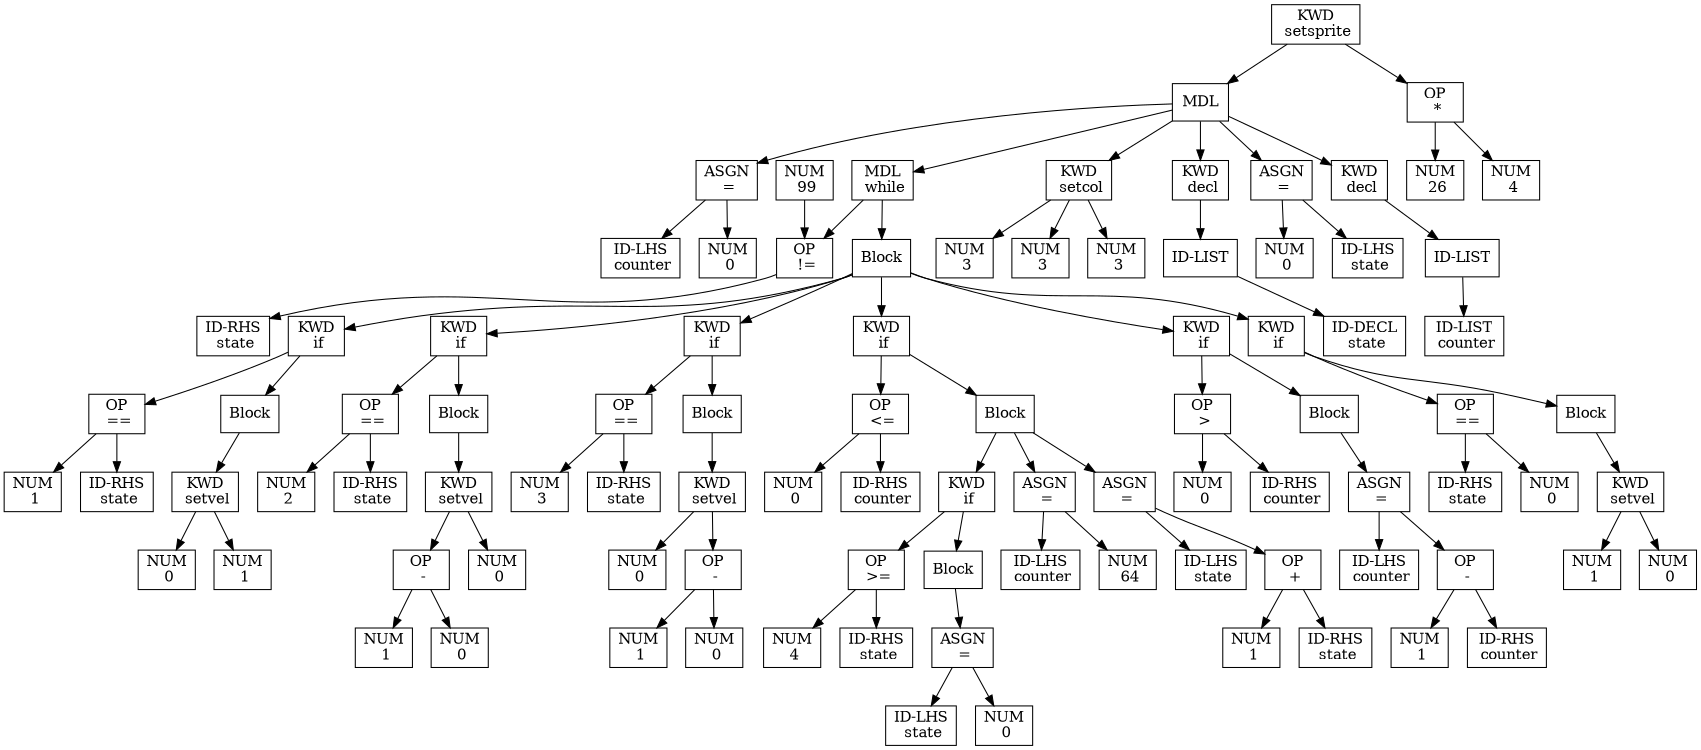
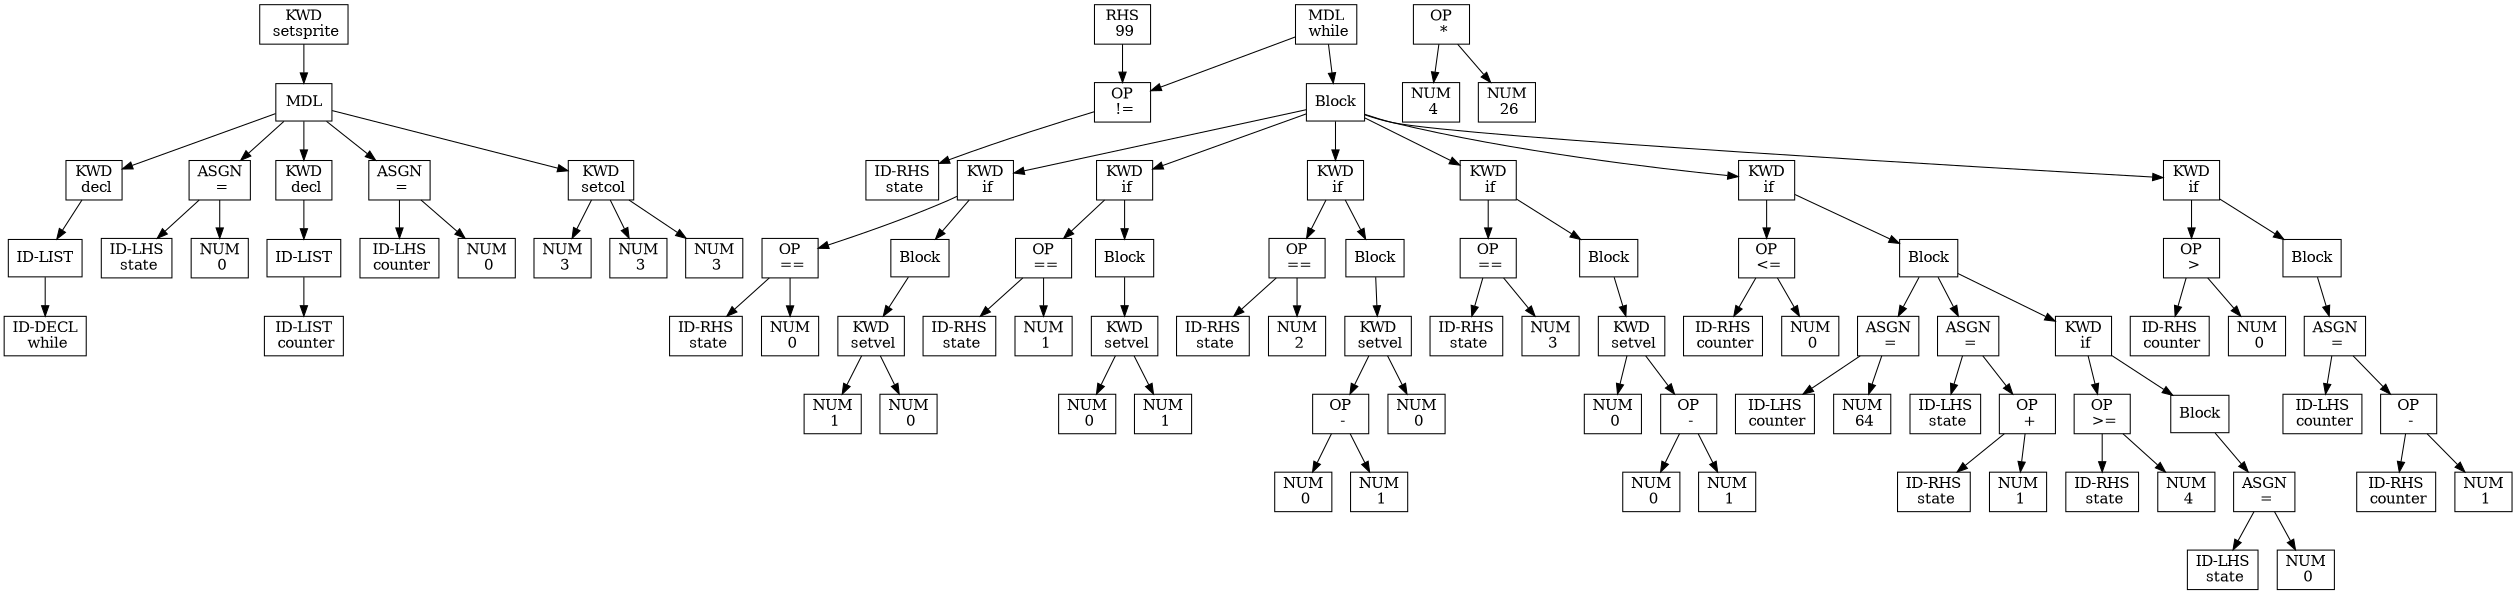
  digraph {
    node [shape=record]
    n1 [label="MDL\n " uuid="a3a4155b-bbeb-4bc4-8eb9-001410db3bc4"]
    n2 [label="KWD\n decl" uuid="4d6a985f-d227-4a34-b58f-37a289695b80"]
    n3 [label="ASGN\n =" uuid="ab95aa07-bf0a-4d30-8251-1affcc6522fc"]
    n4 [label="KWD\n decl" uuid="812e41ed-1bbc-429e-84a3-b668cb4c7c76"]
    n5 [label="ASGN\n =" uuid="2593fd8f-c93d-491d-8678-4ea9fc0b27cc"]
    n6 [label="KWD\n setcol" uuid="b671a51f-a16e-4542-b3f4-a3bc7751b113"]
    n7 [label="MDL\n while" uuid="a52610de-3675-4e8f-b371-c5bbdd87fa99"]
    n8 [label="ID-LIST\n " uuid="967cce8c-e83f-4cfc-b557-5db32b6820de"]
    n9 [label="ID-LHS\n state" uuid="ca5f2e86-373b-4954-9287-553b3b6abf8c"]
    n10 [label="NUM\n 0" uuid="1f2fbc1c-37a2-4eee-a3f2-8f358321abbf"]
    n11 [label="ID-LIST\n " uuid="8d6db49a-d2be-46cd-815d-5320dfbce3a9"]
    n12 [label="ID-LHS\n counter" uuid="1e1f23c4-f04c-4617-84cb-9317501d0d23"]
    n13 [label="NUM\n 0" uuid="d41505d9-be9c-46c0-b2dd-0c0a9117ca98"]
    n14 [label="KWD\n setsprite" uuid="c418fe80-a65c-454b-8610-a44e45e0c058"]
    n15 [label="OP\n *" uuid="731e3db3-a787-4b45-9001-2b6322d14c4b"]
    n16 [label="NUM\n 3" uuid="979b79a0-87f5-44d2-a021-831310304a7e"]
    n17 [label="NUM\n 3" uuid="7ccb3c57-d37e-4c92-aaa0-3ecba2462b4b"]
    n18 [label="NUM\n 3" uuid="83e0d476-3b35-4b5e-951f-d1a5f777cceb"]
    n19 [label="OP\n !=" uuid="9f278964-40d9-4b38-aa34-7b1d5d608f9d"]
    n20 [label="Block\n " uuid="dc2f584f-03fe-44ac-8d24-5658804fa97e"]
-   n21 [label="ID-DECL\n state" uuid="7b9bea07-f0d0-4098-b497-31f8a9a14727"]
+   n21 [label="ID-DECL\n while" uuid="7b9bea07-f0d0-4098-b497-31f8a9a14727"]
    n22 [label="ID-LIST\n counter" uuid="8fe3fa3c-ec2b-4f2f-91da-7b43883b424b"]
    n23 [label="NUM\n 4" uuid="c2032cc8-307d-4078-9276-79be78cab81c"]
    n24 [label="NUM\n 26" uuid="ddc4dfc7-393d-4886-89d4-55f79b7d0557"]
    n25 [label="ID-RHS\n state" uuid="b26ceae5-bb03-4829-a8a5-90c4782e95a6"]
    n26 [label="KWD\n if" uuid="475cfdd6-f583-41ea-938e-52f39a3d8b84"]
    n27 [label="KWD\n if" uuid="9900ca75-a77f-415c-93f2-9ef7701a4000"]
    n28 [label="KWD\n if" uuid="80e746db-937d-4edf-90ce-4025891e4438"]
    n29 [label="KWD\n if" uuid="1bb38933-9658-4603-a5c2-77713ae6b93c"]
    n30 [label="KWD\n if" uuid="5e38bbb3-093a-4980-8bf6-ec1b727d80db"]
    n31 [label="KWD\n if" uuid="1ffaaa2a-f8d0-490d-9dd5-ffc0e64555ff"]
-   n32 [label="NUM\n 99" uuid="218aaebc-ef63-4e31-95fe-c3b5545e3908"]
+   n32 [label="RHS\n 99" uuid="218aaebc-ef63-4e31-95fe-c3b5545e3908"]
    n33 [label="OP\n ==" uuid="7a1a147f-e5f0-4251-a195-e6c007e254ed"]
    n34 [label="Block\n " uuid="73d42afd-d298-4292-beee-f05a7f0737e3"]
    n35 [label="OP\n ==" uuid="9fc6c264-9508-4b6a-af73-565bf46afb21"]
    n36 [label="Block\n " uuid="ce470e9c-2044-4ead-9d56-f4a027aa81e8"]
    n37 [label="OP\n ==" uuid="97aa4f0b-2ae3-4eed-8959-27d3aa331ebb"]
    n38 [label="Block\n " uuid="4c873b5e-3583-4a52-9c3b-34317a32d4a1"]
    n39 [label="OP\n ==" uuid="75042d33-505c-43e6-863c-c3eb4d9dda41"]
    n40 [label="Block\n " uuid="47dd5e4f-768a-433e-bb85-c5a0991d5881"]
    n41 [label="OP\n \<=" uuid="486adf09-eac5-4900-98cc-87003fa0609b"]
    n42 [label="Block\n " uuid="517cdca3-decc-4be8-a454-752728604a1d"]
    n43 [label="OP\n \>" uuid="fa225ce5-5b6f-425f-b3f8-a764fe936800"]
    n44 [label="Block\n " uuid="bce3852a-96ea-484d-a26d-04704c4e8e1f"]
    n45 [label="ID-RHS\n state" uuid="4e2a8c05-6739-41dd-9a9f-91886846fe78"]
    n46 [label="NUM\n 0" uuid="2696358a-c1bf-4292-9ac0-1145eea60810"]
    n47 [label="KWD\n setvel" uuid="b447f018-05f4-4c51-a923-1470f41bb245"]
    n48 [label="NUM\n 1" uuid="18dbb90b-e498-42b8-805a-1f8fd3c39d27"]
    n49 [label="NUM\n 0" uuid="e5ee2f73-75df-4687-b498-e821099cd74a"]
    n50 [label="ID-RHS\n state" uuid="9c13f03e-46ad-48c2-95fa-dd767e6ca938"]
    n51 [label="NUM\n 1" uuid="464834ab-39dc-43c1-9f6d-dc4ccfbfb006"]
    n52 [label="KWD\n setvel" uuid="4834050c-1e6c-4163-9bce-f6bfd64f4223"]
    n53 [label="NUM\n 0" uuid="0779b89d-99b0-4342-80a4-15f91ad0d4f4"]
    n54 [label="NUM\n 1" uuid="1068a469-dcf3-4a4d-b746-5122335d14d1"]
    n55 [label="ID-RHS\n state" uuid="c60b21c8-3f77-4158-b684-df02a151e405"]
    n56 [label="NUM\n 2" uuid="48c8ecf5-595d-45ed-9385-680953b7731b"]
    n57 [label="KWD\n setvel" uuid="42207403-e67b-485e-932d-a2ce9c59a5e8"]
    n58 [label="OP\n -" uuid="c6951232-5acd-4196-b4f0-557f28a86f22"]
    n59 [label="NUM\n 0" uuid="1dc7b4fb-b0cd-428c-b428-8bc872fa06e0"]
    n60 [label="NUM\n 0" uuid="6fb0ad69-cc6f-4d16-bfeb-3e43b19fc2fb"]
    n61 [label="NUM\n 1" uuid="3b3b95eb-ad55-4459-9f46-78ec8ffd4905"]
    n62 [label="ID-RHS\n state" uuid="b4b3be4e-b69d-47a1-ab7c-8b9048375930"]
    n63 [label="NUM\n 3" uuid="72ee4567-ca23-4693-9ad1-51c1fa63f2c7"]
    n64 [label="KWD\n setvel" uuid="dc36ae2c-bf4f-4ddb-839a-2b950e2534cc"]
    n65 [label="NUM\n 0" uuid="75ee1ab4-5829-477c-b8ec-8f8e5d4c8ac6"]
    n66 [label="OP\n -" uuid="9336b663-78ee-49c0-b13a-62fec25229bc"]
    n67 [label="NUM\n 0" uuid="1b69b8d9-cd41-46e9-a162-5d921b17dc23"]
    n68 [label="NUM\n 1" uuid="75c3af72-36ca-4dfa-944a-60ef238e8127"]
    n69 [label="ID-RHS\n counter" uuid="0544829b-b5d7-4dd4-bd34-647ddafeaf6b"]
    n70 [label="NUM\n 0" uuid="51e4268f-c6fa-4bde-a9c6-c4b346eb9684"]
    n71 [label="ASGN\n =" uuid="afd20912-95ae-4337-9412-3dfc44102ef0"]
    n72 [label="ASGN\n =" uuid="7e235210-cdbb-43d3-9893-dcf53b4dc47c"]
    n73 [label="KWD\n if" uuid="e9621fdf-2a1f-46a6-91f3-4ba8b1719a62"]
    n74 [label="ID-LHS\n counter" uuid="2eac7ddd-43b1-498e-b431-e2565730249a"]
    n75 [label="NUM\n 64" uuid="1296f82c-2c17-41ae-aa91-c8d1319dc904"]
    n76 [label="ID-LHS\n state" uuid="b55ae966-20b9-495b-977a-a23295d536f4"]
    n77 [label="OP\n +" uuid="b4ae217f-d312-41d0-b430-60f1d86f04cf"]
    n78 [label="OP\n \>=" uuid="daa4375c-d371-45ec-85c6-b24ca23fbbdd"]
    n79 [label="Block\n " uuid="e192c244-d8b9-47b3-a4e7-991576d42d60"]
    n80 [label="ID-RHS\n state" uuid="57c61f97-5f71-4d17-91a8-f166253540dc"]
    n81 [label="NUM\n 1" uuid="07651a5c-19ec-4fa7-b2f5-0b4365f63473"]
    n82 [label="ID-RHS\n state" uuid="cf7d0d8b-e269-4321-8656-cd8154d32760"]
    n83 [label="NUM\n 4" uuid="b9eae59d-9f50-4bea-8b75-cae1cc665f32"]
    n84 [label="ASGN\n =" uuid="903e0c6b-0768-412a-9437-7089dda9cdba"]
    n85 [label="ID-LHS\n state" uuid="c891fcdd-eac7-4e2d-8844-a716439f36c2"]
    n86 [label="NUM\n 0" uuid="ea8901b1-ad0c-4808-a08d-186dd3c7d056"]
    n87 [label="ID-RHS\n counter" uuid="bea1b311-b8ff-4f47-b2f4-c1de0226f6db"]
    n88 [label="NUM\n 0" uuid="472cc452-4d09-4853-a37e-d20c6187d1ff"]
    n89 [label="ASGN\n =" uuid="fc712949-68e9-4a3b-bf8f-1c64d057cddb"]
    n90 [label="ID-LHS\n counter" uuid="68355749-9b32-4384-b598-10f5e25699ee"]
    n91 [label="OP\n -" uuid="9b34c998-84e2-4199-9842-20fbc93d9d5a"]
    n92 [label="ID-RHS\n counter" uuid="bb75831e-8ea6-405d-bbc2-b40bb9f15e85"]
    n93 [label="NUM\n 1" uuid="f2ba20a3-faa0-4b32-a13f-9b0476aa1b36"]
    n1 -> n2
    n1 -> n3
    n1 -> n4
    n1 -> n5
    n1 -> n6
-   n1 -> n7
    n2 -> n8
    n3 -> n9
    n3 -> n10
    n4 -> n11
    n5 -> n12
    n5 -> n13
    n6 -> n16
    n6 -> n17
    n6 -> n18
    n7 -> n19
    n7 -> n20
    n8 -> n21
    n11 -> n22
    n14 -> n1
-   n14 -> n15
    n15 -> n23
    n15 -> n24
    n19 -> n25
    n20 -> n26
    n20 -> n27
    n20 -> n28
    n20 -> n29
    n20 -> n30
    n20 -> n31
    n26 -> n33
    n26 -> n34
    n27 -> n35
    n27 -> n36
    n28 -> n37
    n28 -> n38
    n29 -> n39
    n29 -> n40
    n30 -> n41
    n30 -> n42
    n31 -> n43
    n31 -> n44
    n32 -> n19
    n33 -> n45
    n33 -> n46
    n34 -> n47
    n35 -> n50
    n35 -> n51
    n36 -> n52
    n37 -> n55
    n37 -> n56
    n38 -> n57
    n39 -> n62
    n39 -> n63
    n40 -> n64
    n41 -> n69
    n41 -> n70
    n42 -> n71
    n42 -> n72
    n42 -> n73
    n43 -> n87
    n43 -> n88
    n44 -> n89
    n47 -> n48
    n47 -> n49
    n52 -> n53
    n52 -> n54
    n57 -> n58
    n57 -> n59
    n58 -> n60
    n58 -> n61
    n64 -> n65
    n64 -> n66
    n66 -> n67
    n66 -> n68
    n71 -> n74
    n71 -> n75
    n72 -> n76
    n72 -> n77
    n73 -> n78
    n73 -> n79
    n77 -> n80
    n77 -> n81
    n78 -> n82
    n78 -> n83
    n79 -> n84
    n84 -> n85
    n84 -> n86
    n89 -> n90
    n89 -> n91
    n91 -> n92
    n91 -> n93
  }
